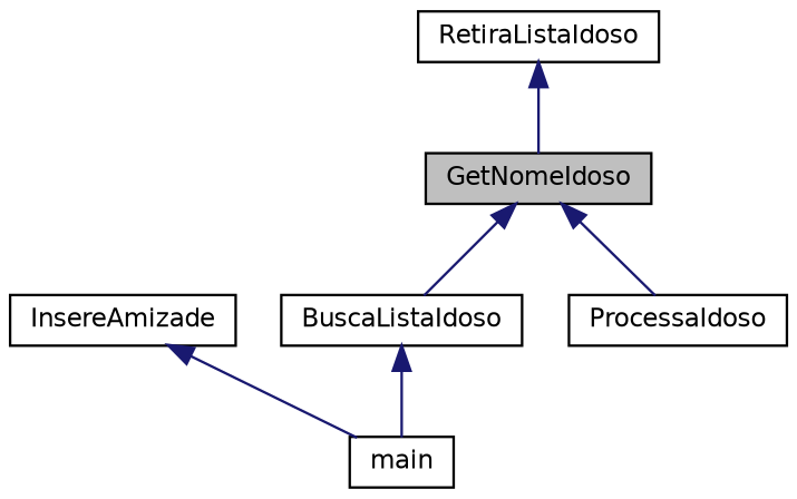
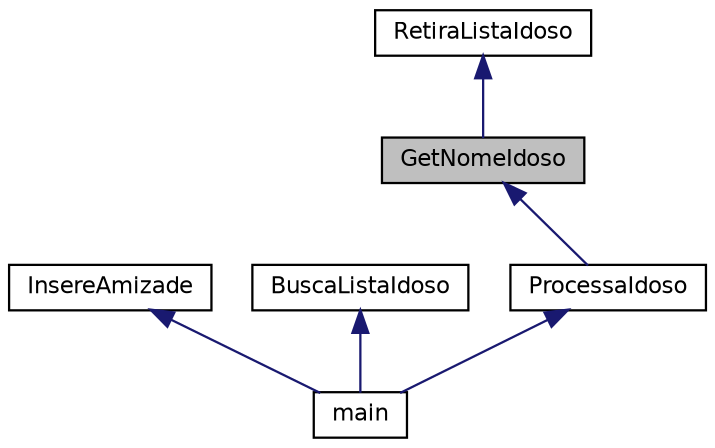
  digraph {
    rankdir=TB
    node [color=black fillcolor=white fontname=Helvetica fontsize=10 shape=record style=filled]
    edge [color=midnightblue dir=back fontname=Helvetica fontsize=10 labelfontname=Helvetica labelfontsize=10 style=solid]
    n1 [fillcolor=grey75 fontcolor=black height=0.2 label=GetNomeIdoso width=0.4]
    n2 [height=0.2 label=BuscaListaIdoso width=0.4]
    n3 [height=0.2 label=ProcessaIdoso width=0.4]
    n4 [height=0.2 label=main width=0.4]
    n5 [height=0.2 label=RetiraListaIdoso width=0.4]
    n6 [height=0.2 label=InsereAmizade width=0.4]
-   n1 -> n2
    n1 -> n3
    n2 -> n4
+   n3 -> n4
    n5 -> n1
    n6 -> n4
  }
